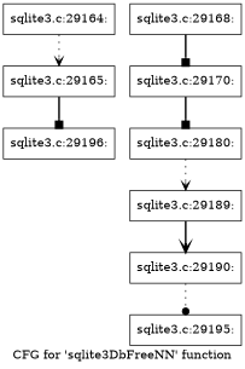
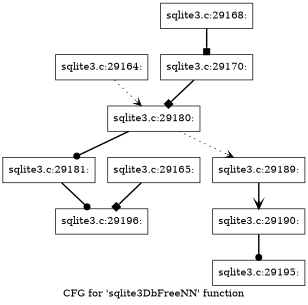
  digraph {
    label="CFG for 'sqlite3DbFreeNN' function"
    node [shape=record]
    edge [arrowhead=vee style=bold]
    n1 [label="{sqlite3.c:29164:}"]
    n2 [label="{sqlite3.c:29165:}"]
    n3 [label="{sqlite3.c:29195:}"]
    n4 [label="{sqlite3.c:29196:}"]
    n5 [label="{sqlite3.c:29168:}"]
    n6 [label="{sqlite3.c:29170:}"]
    n7 [label="{sqlite3.c:29180:}"]
    n8 [label="{sqlite3.c:29190:}"]
+   n9 [label="{sqlite3.c:29181:}"]
    n10 [label="{sqlite3.c:29189:}"]
-   n1 -> n2 [style=dotted]
+   n1 -> n7 [style=dotted]
    n2 -> n4 [arrowhead=box]
    n5 -> n6 [arrowhead=box]
    n6 -> n7 [arrowhead=box]
+   n7 -> n9 [arrowhead=dot]
    n7 -> n10 [style=dotted]
-   n8 -> n3 [arrowhead=dot style=dotted]
+   n8 -> n3 [arrowhead=dot]
+   n9 -> n4 [arrowhead=dot]
    n10 -> n8
  }
